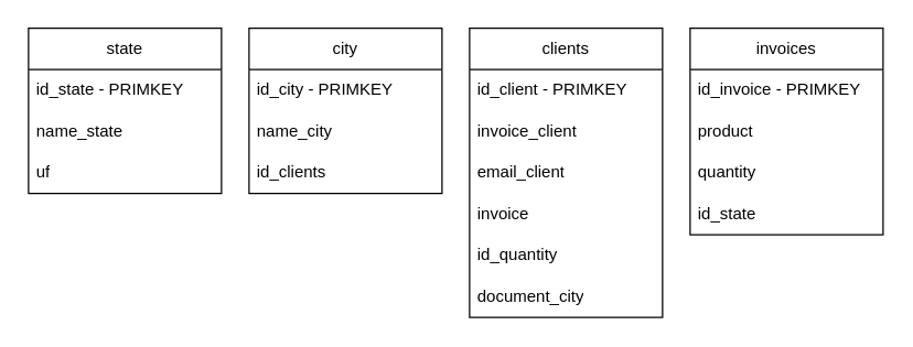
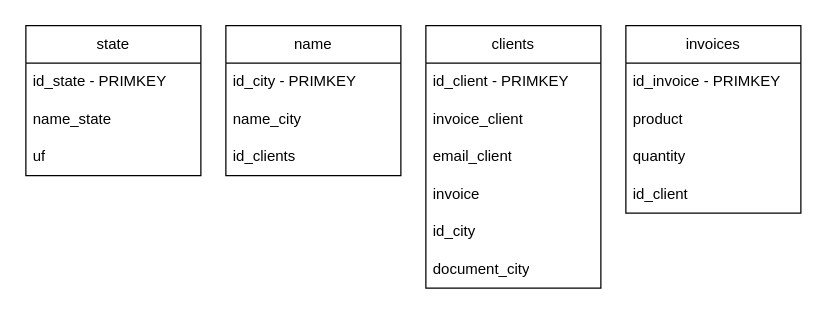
  <mxCell id="0" />
  <mxCell id="1" parent="0" />
  <mxCell id="2" value="clients" style="swimlane;fontStyle=0;childLayout=stackLayout;horizontal=1;startSize=30;horizontalStack=0;resizeParent=1;resizeParentMax=0;resizeLast=0;collapsible=1;marginBottom=0;whiteSpace=wrap;html=1;" vertex="1" parent="1"><mxGeometry x="340" y="20" width="140" height="210" as="geometry"><mxRectangle x="220" y="140" width="70" height="30" as="alternateBounds" /></mxGeometry></mxCell>
  <mxCell id="3" value="id_client - PRIMKEY" style="text;strokeColor=none;fillColor=none;align=left;verticalAlign=middle;spacingLeft=4;spacingRight=4;overflow=hidden;points=[[0,0.5],[1,0.5]];portConstraint=eastwest;rotatable=0;whiteSpace=wrap;html=1;" vertex="1" parent="2"><mxGeometry y="30" width="140" height="30" as="geometry" /></mxCell>
  <mxCell id="4" value="invoice_client" style="text;strokeColor=none;fillColor=none;align=left;verticalAlign=middle;spacingLeft=4;spacingRight=4;overflow=hidden;points=[[0,0.5],[1,0.5]];portConstraint=eastwest;rotatable=0;whiteSpace=wrap;html=1;" vertex="1" parent="2"><mxGeometry y="60" width="140" height="30" as="geometry" /></mxCell>
  <mxCell id="5" value="email_client" style="text;strokeColor=none;fillColor=none;align=left;verticalAlign=middle;spacingLeft=4;spacingRight=4;overflow=hidden;points=[[0,0.5],[1,0.5]];portConstraint=eastwest;rotatable=0;whiteSpace=wrap;html=1;" vertex="1" parent="2"><mxGeometry y="90" width="140" height="30" as="geometry" /></mxCell>
  <mxCell id="6" value="invoice" style="text;strokeColor=none;fillColor=none;align=left;verticalAlign=middle;spacingLeft=4;spacingRight=4;overflow=hidden;points=[[0,0.5],[1,0.5]];portConstraint=eastwest;rotatable=0;whiteSpace=wrap;html=1;" vertex="1" parent="2"><mxGeometry y="120" width="140" height="30" as="geometry" /></mxCell>
- <mxCell id="7" value="id_quantity" style="text;strokeColor=none;fillColor=none;align=left;verticalAlign=middle;spacingLeft=4;spacingRight=4;overflow=hidden;points=[[0,0.5],[1,0.5]];portConstraint=eastwest;rotatable=0;whiteSpace=wrap;html=1;" vertex="1" parent="2"><mxGeometry y="150" width="140" height="30" as="geometry" /></mxCell>
+ <mxCell id="7" value="id_city" style="text;strokeColor=none;fillColor=none;align=left;verticalAlign=middle;spacingLeft=4;spacingRight=4;overflow=hidden;points=[[0,0.5],[1,0.5]];portConstraint=eastwest;rotatable=0;whiteSpace=wrap;html=1;" vertex="1" parent="2"><mxGeometry y="150" width="140" height="30" as="geometry" /></mxCell>
  <mxCell id="8" value="document_city" style="text;strokeColor=none;fillColor=none;align=left;verticalAlign=middle;spacingLeft=4;spacingRight=4;overflow=hidden;points=[[0,0.5],[1,0.5]];portConstraint=eastwest;rotatable=0;whiteSpace=wrap;html=1;" vertex="1" parent="2"><mxGeometry y="180" width="140" height="30" as="geometry" /></mxCell>
  <mxCell id="9" value="invoices" style="swimlane;fontStyle=0;childLayout=stackLayout;horizontal=1;startSize=30;horizontalStack=0;resizeParent=1;resizeParentMax=0;resizeLast=0;collapsible=1;marginBottom=0;whiteSpace=wrap;html=1;" vertex="1" parent="1"><mxGeometry x="500" y="20" width="140" height="150" as="geometry"><mxRectangle x="220" y="140" width="70" height="30" as="alternateBounds" /></mxGeometry></mxCell>
  <mxCell id="10" value="id_invoice - PRIMKEY" style="text;strokeColor=none;fillColor=none;align=left;verticalAlign=middle;spacingLeft=4;spacingRight=4;overflow=hidden;points=[[0,0.5],[1,0.5]];portConstraint=eastwest;rotatable=0;whiteSpace=wrap;html=1;" vertex="1" parent="9"><mxGeometry y="30" width="140" height="30" as="geometry" /></mxCell>
  <mxCell id="11" value="product" style="text;strokeColor=none;fillColor=none;align=left;verticalAlign=middle;spacingLeft=4;spacingRight=4;overflow=hidden;points=[[0,0.5],[1,0.5]];portConstraint=eastwest;rotatable=0;whiteSpace=wrap;html=1;" vertex="1" parent="9"><mxGeometry y="60" width="140" height="30" as="geometry" /></mxCell>
  <mxCell id="12" value="quantity" style="text;strokeColor=none;fillColor=none;align=left;verticalAlign=middle;spacingLeft=4;spacingRight=4;overflow=hidden;points=[[0,0.5],[1,0.5]];portConstraint=eastwest;rotatable=0;whiteSpace=wrap;html=1;" vertex="1" parent="9"><mxGeometry y="90" width="140" height="30" as="geometry" /></mxCell>
- <mxCell id="13" value="id_state" style="text;strokeColor=none;fillColor=none;align=left;verticalAlign=middle;spacingLeft=4;spacingRight=4;overflow=hidden;points=[[0,0.5],[1,0.5]];portConstraint=eastwest;rotatable=0;whiteSpace=wrap;html=1;" vertex="1" parent="9"><mxGeometry y="120" width="140" height="30" as="geometry" /></mxCell>
- <mxCell id="14" value="city" style="swimlane;fontStyle=0;childLayout=stackLayout;horizontal=1;startSize=30;horizontalStack=0;resizeParent=1;resizeParentMax=0;resizeLast=0;collapsible=1;marginBottom=0;whiteSpace=wrap;html=1;" vertex="1" parent="1"><mxGeometry x="180" y="20" width="140" height="120" as="geometry"><mxRectangle x="220" y="140" width="70" height="30" as="alternateBounds" /></mxGeometry></mxCell>
+ <mxCell id="13" value="id_client" style="text;strokeColor=none;fillColor=none;align=left;verticalAlign=middle;spacingLeft=4;spacingRight=4;overflow=hidden;points=[[0,0.5],[1,0.5]];portConstraint=eastwest;rotatable=0;whiteSpace=wrap;html=1;" vertex="1" parent="9"><mxGeometry y="120" width="140" height="30" as="geometry" /></mxCell>
+ <mxCell id="14" value="name" style="swimlane;fontStyle=0;childLayout=stackLayout;horizontal=1;startSize=30;horizontalStack=0;resizeParent=1;resizeParentMax=0;resizeLast=0;collapsible=1;marginBottom=0;whiteSpace=wrap;html=1;" vertex="1" parent="1"><mxGeometry x="180" y="20" width="140" height="120" as="geometry"><mxRectangle x="220" y="140" width="70" height="30" as="alternateBounds" /></mxGeometry></mxCell>
  <mxCell id="15" value="id_city - PRIMKEY" style="text;strokeColor=none;fillColor=none;align=left;verticalAlign=middle;spacingLeft=4;spacingRight=4;overflow=hidden;points=[[0,0.5],[1,0.5]];portConstraint=eastwest;rotatable=0;whiteSpace=wrap;html=1;" vertex="1" parent="14"><mxGeometry y="30" width="140" height="30" as="geometry" /></mxCell>
  <mxCell id="16" value="name_city" style="text;strokeColor=none;fillColor=none;align=left;verticalAlign=middle;spacingLeft=4;spacingRight=4;overflow=hidden;points=[[0,0.5],[1,0.5]];portConstraint=eastwest;rotatable=0;whiteSpace=wrap;html=1;" vertex="1" parent="14"><mxGeometry y="60" width="140" height="30" as="geometry" /></mxCell>
  <mxCell id="17" value="id_clients" style="text;strokeColor=none;fillColor=none;align=left;verticalAlign=middle;spacingLeft=4;spacingRight=4;overflow=hidden;points=[[0,0.5],[1,0.5]];portConstraint=eastwest;rotatable=0;whiteSpace=wrap;html=1;" vertex="1" parent="14"><mxGeometry y="90" width="140" height="30" as="geometry" /></mxCell>
  <mxCell id="18" value="state" style="swimlane;fontStyle=0;childLayout=stackLayout;horizontal=1;startSize=30;horizontalStack=0;resizeParent=1;resizeParentMax=0;resizeLast=0;collapsible=1;marginBottom=0;whiteSpace=wrap;html=1;" vertex="1" parent="1"><mxGeometry x="20" y="20" width="140" height="120" as="geometry"><mxRectangle x="220" y="140" width="70" height="30" as="alternateBounds" /></mxGeometry></mxCell>
  <mxCell id="19" value="id_state - PRIMKEY" style="text;strokeColor=none;fillColor=none;align=left;verticalAlign=middle;spacingLeft=4;spacingRight=4;overflow=hidden;points=[[0,0.5],[1,0.5]];portConstraint=eastwest;rotatable=0;whiteSpace=wrap;html=1;" vertex="1" parent="18"><mxGeometry y="30" width="140" height="30" as="geometry" /></mxCell>
  <mxCell id="20" value="name_state" style="text;strokeColor=none;fillColor=none;align=left;verticalAlign=middle;spacingLeft=4;spacingRight=4;overflow=hidden;points=[[0,0.5],[1,0.5]];portConstraint=eastwest;rotatable=0;whiteSpace=wrap;html=1;" vertex="1" parent="18"><mxGeometry y="60" width="140" height="30" as="geometry" /></mxCell>
  <mxCell id="21" value="uf" style="text;strokeColor=none;fillColor=none;align=left;verticalAlign=middle;spacingLeft=4;spacingRight=4;overflow=hidden;points=[[0,0.5],[1,0.5]];portConstraint=eastwest;rotatable=0;whiteSpace=wrap;html=1;" vertex="1" parent="18"><mxGeometry y="90" width="140" height="30" as="geometry" /></mxCell>
